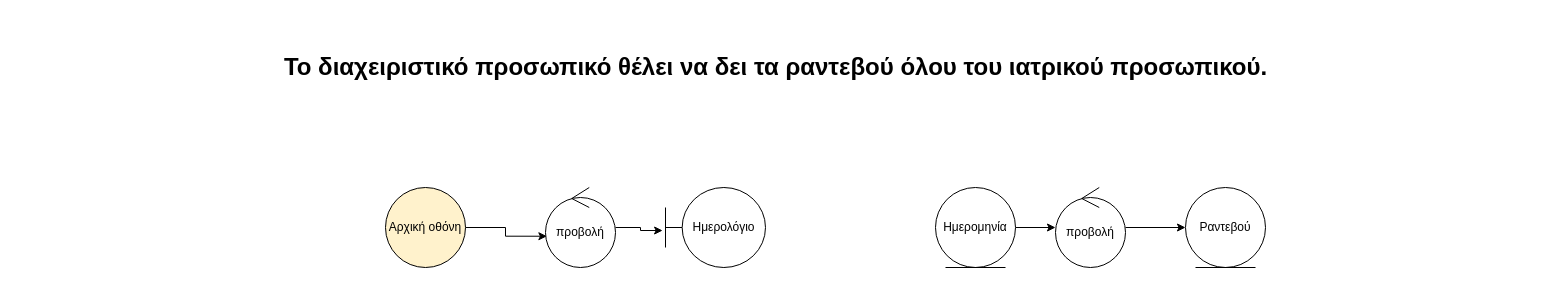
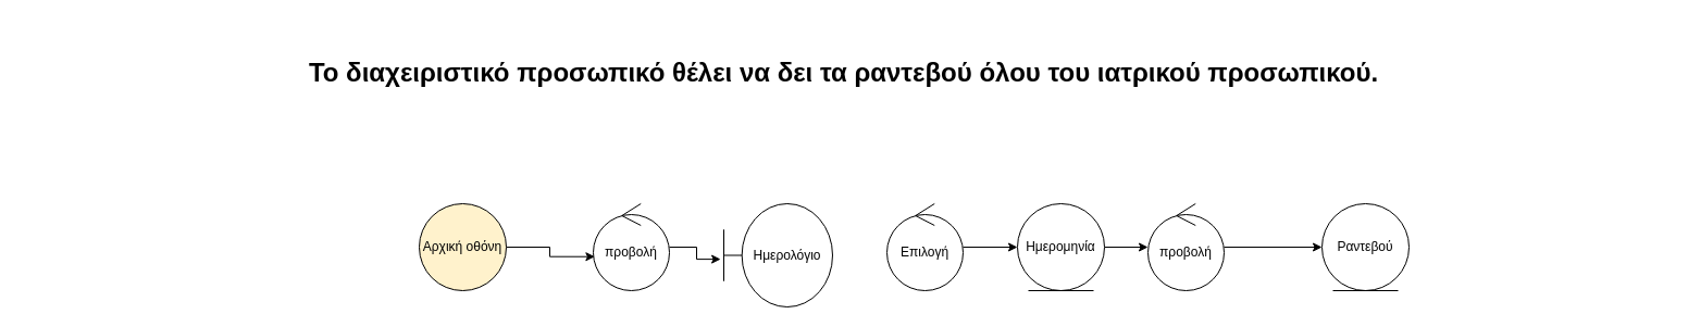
  <mxCell id="0" style=";html=1;" />
  <mxCell id="1" style=";html=1;" parent="0" />
  <mxCell id="2" value="&lt;font style=&quot;font-size: 24px&quot;&gt;&lt;br&gt;&lt;/font&gt;&lt;pre class=&quot;western&quot; lang=&quot;el-GR&quot;&gt;&lt;font style=&quot;font-size: 24px&quot; face=&quot;Bahnschrift, sans-serif&quot;&gt;&lt;b&gt;Το διαχειριστικό προσωπικό θέλει να δει τα ραντεβού όλου του ιατρικού προσωπικού.&lt;/b&gt;&lt;/font&gt;&lt;/pre&gt;&lt;font style=&quot;font-size: 24px&quot;&gt;&lt;br&gt;&lt;/font&gt;" style="text;strokeColor=none;fillColor=none;html=1;fontSize=24;fontStyle=1;verticalAlign=middle;align=center;" parent="1" vertex="1"><mxGeometry x="20" y="20" width="1510" height="40" as="geometry" /></mxCell>
  <mxCell id="3" style="edgeStyle=orthogonalEdgeStyle;rounded=0;orthogonalLoop=1;jettySize=auto;html=1;entryX=0.02;entryY=0.609;entryDx=0;entryDy=0;entryPerimeter=0;" parent="1" source="4" target="6" edge="1"><mxGeometry relative="1" as="geometry" /></mxCell>
  <mxCell id="4" value="Αρχική οθόνη" style="ellipse;whiteSpace=wrap;html=1;aspect=fixed;fillColor=#fff2cc;" parent="1" vertex="1"><mxGeometry x="385" y="160" width="80" height="80" as="geometry" /></mxCell>
  <mxCell id="5" style="edgeStyle=orthogonalEdgeStyle;rounded=0;orthogonalLoop=1;jettySize=auto;html=1;entryX=-0.029;entryY=0.538;entryDx=0;entryDy=0;entryPerimeter=0;" parent="1" source="6" target="7" edge="1"><mxGeometry relative="1" as="geometry" /></mxCell>
  <mxCell id="6" value="προβολή " style="ellipse;shape=umlControl;whiteSpace=wrap;html=1;" parent="1" vertex="1"><mxGeometry x="545" y="160" width="70" height="80" as="geometry" /></mxCell>
- <mxCell id="7" value="Ημερολόγιο" style="shape=umlBoundary;whiteSpace=wrap;html=1;" parent="1" vertex="1"><mxGeometry x="665" y="160" width="100" height="80" as="geometry" /></mxCell>
+ <mxCell id="7" value="Ημερολόγιο" style="shape=umlBoundary;whiteSpace=wrap;html=1;" parent="1" vertex="1"><mxGeometry x="665" y="160" width="100" height="95" as="geometry" /></mxCell>
+ <mxCell id="8" style="edgeStyle=orthogonalEdgeStyle;rounded=0;orthogonalLoop=1;jettySize=auto;html=1;entryX=0;entryY=0.5;entryDx=0;entryDy=0;" parent="1" source="9" target="11" edge="1"><mxGeometry relative="1" as="geometry" /></mxCell>
+ <mxCell id="9" value="Επιλογή" style="ellipse;shape=umlControl;whiteSpace=wrap;html=1;" parent="1" vertex="1"><mxGeometry x="815" y="160" width="70" height="80" as="geometry" /></mxCell>
  <mxCell id="10" style="edgeStyle=orthogonalEdgeStyle;rounded=0;orthogonalLoop=1;jettySize=auto;html=1;" parent="1" source="11" target="13" edge="1"><mxGeometry relative="1" as="geometry" /></mxCell>
  <mxCell id="11" value="Ημερομηνία" style="ellipse;shape=umlEntity;whiteSpace=wrap;html=1;" parent="1" vertex="1"><mxGeometry x="935" y="160" width="80" height="80" as="geometry" /></mxCell>
  <mxCell id="12" style="edgeStyle=orthogonalEdgeStyle;rounded=0;orthogonalLoop=1;jettySize=auto;html=1;entryX=0;entryY=0.5;entryDx=0;entryDy=0;" parent="1" source="13" target="14" edge="1"><mxGeometry relative="1" as="geometry"><mxPoint x="1175" y="205.84" as="targetPoint" /></mxGeometry></mxCell>
  <mxCell id="13" value="προβολή " style="ellipse;shape=umlControl;whiteSpace=wrap;html=1;" parent="1" vertex="1"><mxGeometry x="1055" y="160" width="70" height="80" as="geometry" /></mxCell>
- <mxCell id="14" value="Ραντεβού" style="ellipse;shape=umlEntity;whiteSpace=wrap;html=1;" parent="1" vertex="1"><mxGeometry x="1185" y="160" width="80" height="80" as="geometry" /></mxCell>
+ <mxCell id="14" value="Ραντεβού" style="ellipse;shape=umlEntity;whiteSpace=wrap;html=1;" parent="1" vertex="1"><mxGeometry x="1215" y="160" width="80" height="80" as="geometry" /></mxCell>
